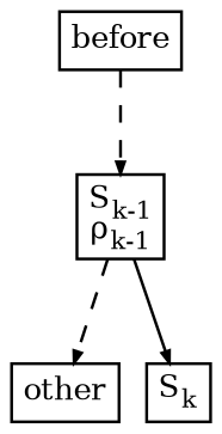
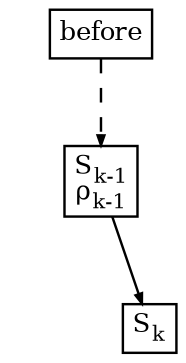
  digraph {
    nodesep=0.12
    ranksep=0.5
    node [fontsize=10.5 margin="0.05,0.05" shape=box]
    edge [arrowsize=0.4 fontsize=10.5 style=dashed]
    n1 [height=0.02 label=<S<sub>k-1</sub><br/>ρ<sub>k-1</sub>> width=0.02]
    before [height=0.02 width=0.02]
-   other [height=0.02 width=0.02]
    n4 [height=0.02 label=<S<sub>k</sub>> width=0.02]
-   n1 -> other
    n1 -> n4 [style=""]
    before -> n1
  }
